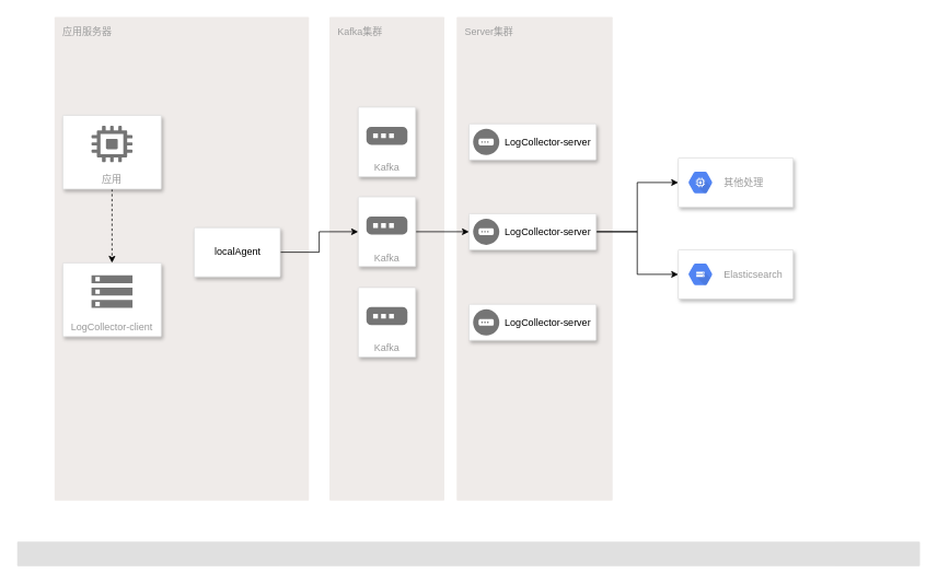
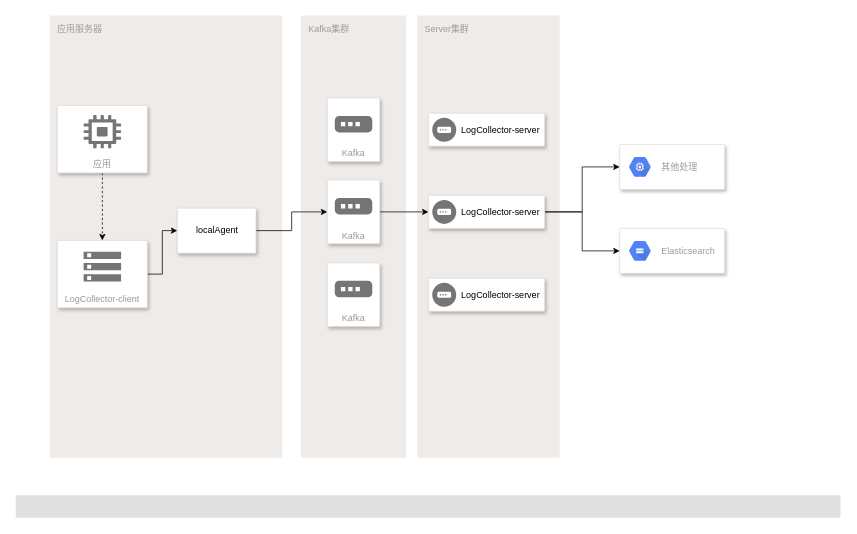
  <mxCell id="0" />
  <mxCell id="1" parent="0" />
  <mxCell id="2" value="Server集群" style="rounded=1;absoluteArcSize=1;arcSize=2;html=1;strokeColor=none;gradientColor=none;shadow=0;dashed=0;strokeColor=none;fontSize=12;fontColor=#9E9E9E;align=left;verticalAlign=top;spacing=10;spacingTop=-4;fillColor=#EFEBE9;whiteSpace=wrap;" vertex="1" parent="1"><mxGeometry x="556" y="20" width="190" height="590" as="geometry" /></mxCell>
  <mxCell id="3" value="Kafka集群" style="rounded=1;absoluteArcSize=1;arcSize=2;html=1;strokeColor=none;gradientColor=none;shadow=0;dashed=0;strokeColor=none;fontSize=12;fontColor=#9E9E9E;align=left;verticalAlign=top;spacing=10;spacingTop=-4;fillColor=#EFEBE9;whiteSpace=wrap;" vertex="1" parent="1"><mxGeometry x="401" y="20" width="140" height="590" as="geometry" /></mxCell>
  <mxCell id="4" value="" style="rounded=1;absoluteArcSize=1;arcSize=2;html=1;strokeColor=none;gradientColor=none;shadow=0;dashed=0;strokeColor=none;fontSize=12;fontColor=#9E9E9E;align=left;verticalAlign=top;spacing=10;spacingTop=-4;fillColor=#E0E0E0;" parent="1" vertex="1"><mxGeometry x="20.5" y="660" width="1100" height="30" as="geometry" /></mxCell>
  <mxCell id="5" value="应用服务器" style="rounded=1;absoluteArcSize=1;arcSize=2;html=1;strokeColor=none;gradientColor=none;shadow=0;dashed=0;strokeColor=none;fontSize=12;fontColor=#9E9E9E;align=left;verticalAlign=top;spacing=10;spacingTop=-4;fillColor=#EFEBE9;whiteSpace=wrap;" parent="1" vertex="1"><mxGeometry x="66" y="20" width="310" height="590" as="geometry" /></mxCell>
  <mxCell id="6" style="edgeStyle=orthogonalEdgeStyle;rounded=0;orthogonalLoop=1;jettySize=auto;html=1;fontSize=12;dashed=1;" edge="1" parent="1" source="7" target="10"><mxGeometry relative="1" as="geometry" /></mxCell>
  <mxCell id="7" value="应用" style="strokeColor=#dddddd;fillColor=#ffffff;shadow=1;strokeWidth=1;rounded=1;absoluteArcSize=1;arcSize=2;labelPosition=center;verticalLabelPosition=middle;align=center;verticalAlign=bottom;spacingLeft=0;fontColor=#999999;fontSize=12;whiteSpace=wrap;spacingBottom=2;html=1;" parent="1" vertex="1"><mxGeometry x="76" y="140" width="120" height="90" as="geometry" /></mxCell>
  <mxCell id="8" value="" style="dashed=0;html=1;fillColor=#757575;strokeColor=none;shape=mxgraph.gcp2.compute_engine_icon;part=1;" parent="7" vertex="1"><mxGeometry x="0.5" width="50" height="44.5" relative="1" as="geometry"><mxPoint x="-25" y="12.75" as="offset" /></mxGeometry></mxCell>
+ <mxCell id="9" style="edgeStyle=orthogonalEdgeStyle;rounded=0;orthogonalLoop=1;jettySize=auto;html=1;fontSize=12;" edge="1" parent="1" source="10" target="13"><mxGeometry relative="1" as="geometry" /></mxCell>
  <mxCell id="10" value="LogCollector-client" style="strokeColor=#dddddd;fillColor=#ffffff;shadow=1;strokeWidth=1;rounded=1;absoluteArcSize=1;arcSize=2;labelPosition=center;verticalLabelPosition=middle;align=center;verticalAlign=bottom;spacingLeft=0;fontColor=#999999;fontSize=12;whiteSpace=wrap;spacingBottom=2;html=1;" parent="1" vertex="1"><mxGeometry x="76" y="320" width="120" height="90" as="geometry" /></mxCell>
  <mxCell id="11" value="" style="dashed=0;html=1;fillColor=#757575;strokeColor=none;shape=mxgraph.gcp2.storage;part=1;" parent="10" vertex="1"><mxGeometry x="0.5" width="50" height="40" relative="1" as="geometry"><mxPoint x="-25" y="15" as="offset" /></mxGeometry></mxCell>
  <mxCell id="12" style="edgeStyle=orthogonalEdgeStyle;rounded=0;orthogonalLoop=1;jettySize=auto;html=1;entryX=0;entryY=0.5;entryDx=0;entryDy=0;fontSize=12;" edge="1" parent="1" source="13" target="15"><mxGeometry relative="1" as="geometry" /></mxCell>
  <mxCell id="13" value="localAgent" style="strokeColor=#dddddd;fillColor=#ffffff;shadow=1;strokeWidth=1;rounded=1;absoluteArcSize=1;arcSize=2;fontSize=12;fontColor=#000000;align=center;html=1;" parent="1" vertex="1"><mxGeometry x="236" y="277" width="105" height="60" as="geometry" /></mxCell>
  <mxCell id="14" style="edgeStyle=orthogonalEdgeStyle;rounded=0;orthogonalLoop=1;jettySize=auto;html=1;entryX=0;entryY=0.5;entryDx=0;entryDy=0;fontSize=12;" edge="1" parent="1" source="15" target="19"><mxGeometry relative="1" as="geometry" /></mxCell>
  <mxCell id="15" value="Kafka" style="strokeColor=#dddddd;fillColor=#ffffff;shadow=1;strokeWidth=1;rounded=1;absoluteArcSize=1;arcSize=2;labelPosition=center;verticalLabelPosition=middle;align=center;verticalAlign=bottom;spacingLeft=0;fontColor=#999999;fontSize=12;whiteSpace=wrap;spacingBottom=2;html=1;" parent="1" vertex="1"><mxGeometry x="436" y="239.5" width="70" height="85" as="geometry" /></mxCell>
  <mxCell id="16" value="" style="dashed=0;html=1;fillColor=#757575;strokeColor=none;shape=mxgraph.gcp2.gateway_icon;part=1;" parent="15" vertex="1"><mxGeometry x="0.5" width="50" height="22" relative="1" as="geometry"><mxPoint x="-25" y="24" as="offset" /></mxGeometry></mxCell>
  <mxCell id="17" style="edgeStyle=orthogonalEdgeStyle;rounded=0;orthogonalLoop=1;jettySize=auto;html=1;entryX=0;entryY=0.5;entryDx=0;entryDy=0;fontSize=12;" edge="1" parent="1" source="19" target="21"><mxGeometry relative="1" as="geometry" /></mxCell>
  <mxCell id="18" style="edgeStyle=orthogonalEdgeStyle;rounded=0;orthogonalLoop=1;jettySize=auto;html=1;entryX=0;entryY=0.5;entryDx=0;entryDy=0;fontSize=12;" edge="1" parent="1" source="19" target="23"><mxGeometry relative="1" as="geometry" /></mxCell>
  <mxCell id="19" value="" style="strokeColor=#dddddd;fillColor=#ffffff;shadow=1;strokeWidth=1;rounded=1;absoluteArcSize=1;arcSize=2;fontSize=17;fontColor=#000000;align=right;html=1;" parent="1" vertex="1"><mxGeometry x="571" y="260" width="155" height="44" as="geometry" /></mxCell>
  <mxCell id="20" value="LogCollector-server" style="dashed=0;html=1;fillColor=#757575;strokeColor=none;shape=mxgraph.gcp2.gateway;part=1;labelPosition=right;verticalLabelPosition=middle;align=left;verticalAlign=middle;spacingLeft=5;fontColor=#000000;fontSize=12;" parent="19" vertex="1"><mxGeometry y="0.5" width="32" height="32" relative="1" as="geometry"><mxPoint x="5" y="-16" as="offset" /></mxGeometry></mxCell>
  <mxCell id="21" value="" style="strokeColor=#dddddd;fillColor=#ffffff;shadow=1;strokeWidth=1;rounded=1;absoluteArcSize=1;arcSize=2;fontSize=17;fontColor=#000000;align=right;html=1;" parent="1" vertex="1"><mxGeometry x="826" y="192" width="140" height="60" as="geometry" /></mxCell>
  <mxCell id="22" value="其他处理" style="dashed=0;connectable=0;html=1;fillColor=#5184F3;strokeColor=none;shape=mxgraph.gcp2.hexIcon;prIcon=compute_engine;part=1;labelPosition=right;verticalLabelPosition=middle;align=left;verticalAlign=middle;spacingLeft=5;fontColor=#999999;fontSize=12;" parent="21" vertex="1"><mxGeometry y="0.5" width="44" height="39" relative="1" as="geometry"><mxPoint x="5" y="-19.5" as="offset" /></mxGeometry></mxCell>
  <mxCell id="23" value="" style="strokeColor=#dddddd;fillColor=#ffffff;shadow=1;strokeWidth=1;rounded=1;absoluteArcSize=1;arcSize=2;fontSize=17;fontColor=#000000;align=right;html=1;" parent="1" vertex="1"><mxGeometry x="826" y="304" width="140" height="60" as="geometry" /></mxCell>
  <mxCell id="24" value="Elasticsearch" style="dashed=0;connectable=0;html=1;fillColor=#5184F3;strokeColor=none;shape=mxgraph.gcp2.hexIcon;prIcon=cloud_storage;part=1;labelPosition=right;verticalLabelPosition=middle;align=left;verticalAlign=middle;spacingLeft=5;fontColor=#999999;fontSize=12;" parent="23" vertex="1"><mxGeometry y="0.5" width="44" height="39" relative="1" as="geometry"><mxPoint x="5" y="-19.5" as="offset" /></mxGeometry></mxCell>
  <mxCell id="25" value="Kafka" style="strokeColor=#dddddd;fillColor=#ffffff;shadow=1;strokeWidth=1;rounded=1;absoluteArcSize=1;arcSize=2;labelPosition=center;verticalLabelPosition=middle;align=center;verticalAlign=bottom;spacingLeft=0;fontColor=#999999;fontSize=12;whiteSpace=wrap;spacingBottom=2;html=1;" vertex="1" parent="1"><mxGeometry x="436" y="130" width="70" height="85" as="geometry" /></mxCell>
  <mxCell id="26" value="" style="dashed=0;html=1;fillColor=#757575;strokeColor=none;shape=mxgraph.gcp2.gateway_icon;part=1;" vertex="1" parent="25"><mxGeometry x="0.5" width="50" height="22" relative="1" as="geometry"><mxPoint x="-25" y="24" as="offset" /></mxGeometry></mxCell>
  <mxCell id="27" value="Kafka" style="strokeColor=#dddddd;fillColor=#ffffff;shadow=1;strokeWidth=1;rounded=1;absoluteArcSize=1;arcSize=2;labelPosition=center;verticalLabelPosition=middle;align=center;verticalAlign=bottom;spacingLeft=0;fontColor=#999999;fontSize=12;whiteSpace=wrap;spacingBottom=2;html=1;" vertex="1" parent="1"><mxGeometry x="436" y="350" width="70" height="85" as="geometry" /></mxCell>
  <mxCell id="28" value="" style="dashed=0;html=1;fillColor=#757575;strokeColor=none;shape=mxgraph.gcp2.gateway_icon;part=1;" vertex="1" parent="27"><mxGeometry x="0.5" width="50" height="22" relative="1" as="geometry"><mxPoint x="-25" y="24" as="offset" /></mxGeometry></mxCell>
  <mxCell id="29" value="" style="strokeColor=#dddddd;fillColor=#ffffff;shadow=1;strokeWidth=1;rounded=1;absoluteArcSize=1;arcSize=2;fontSize=17;fontColor=#000000;align=right;html=1;" vertex="1" parent="1"><mxGeometry x="571" y="150.5" width="155" height="44" as="geometry" /></mxCell>
  <mxCell id="30" value="LogCollector-server" style="dashed=0;html=1;fillColor=#757575;strokeColor=none;shape=mxgraph.gcp2.gateway;part=1;labelPosition=right;verticalLabelPosition=middle;align=left;verticalAlign=middle;spacingLeft=5;fontColor=#000000;fontSize=12;" vertex="1" parent="29"><mxGeometry y="0.5" width="32" height="32" relative="1" as="geometry"><mxPoint x="5" y="-16" as="offset" /></mxGeometry></mxCell>
  <mxCell id="31" value="" style="strokeColor=#dddddd;fillColor=#ffffff;shadow=1;strokeWidth=1;rounded=1;absoluteArcSize=1;arcSize=2;fontSize=17;fontColor=#000000;align=right;html=1;" vertex="1" parent="1"><mxGeometry x="571" y="370.5" width="155" height="44" as="geometry" /></mxCell>
  <mxCell id="32" value="LogCollector-server" style="dashed=0;html=1;fillColor=#757575;strokeColor=none;shape=mxgraph.gcp2.gateway;part=1;labelPosition=right;verticalLabelPosition=middle;align=left;verticalAlign=middle;spacingLeft=5;fontColor=#000000;fontSize=12;" vertex="1" parent="31"><mxGeometry y="0.5" width="32" height="32" relative="1" as="geometry"><mxPoint x="5" y="-16" as="offset" /></mxGeometry></mxCell>
